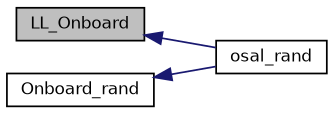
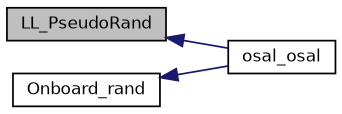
  digraph {
    rankdir=LR
    node [color=black fillcolor=white fontname=Helvetica fontsize=10 shape=record style=filled]
    edge [color=midnightblue dir=back fontname=Helvetica fontsize=10 labelfontname=Helvetica labelfontsize=10 style=solid]
-   n1 [fillcolor=grey75 fontcolor=black height=0.2 label=LL_Onboard width=0.4]
-   n2 [height=0.2 label=osal_rand width=0.4]
+   n1 [fillcolor=grey75 fontcolor=black height=0.2 label=LL_PseudoRand width=0.4]
+   n2 [height=0.2 label=osal_osal width=0.4]
    n3 [height=0.2 label=Onboard_rand width=0.4]
    n1 -> n2
    n3 -> n2
  }
